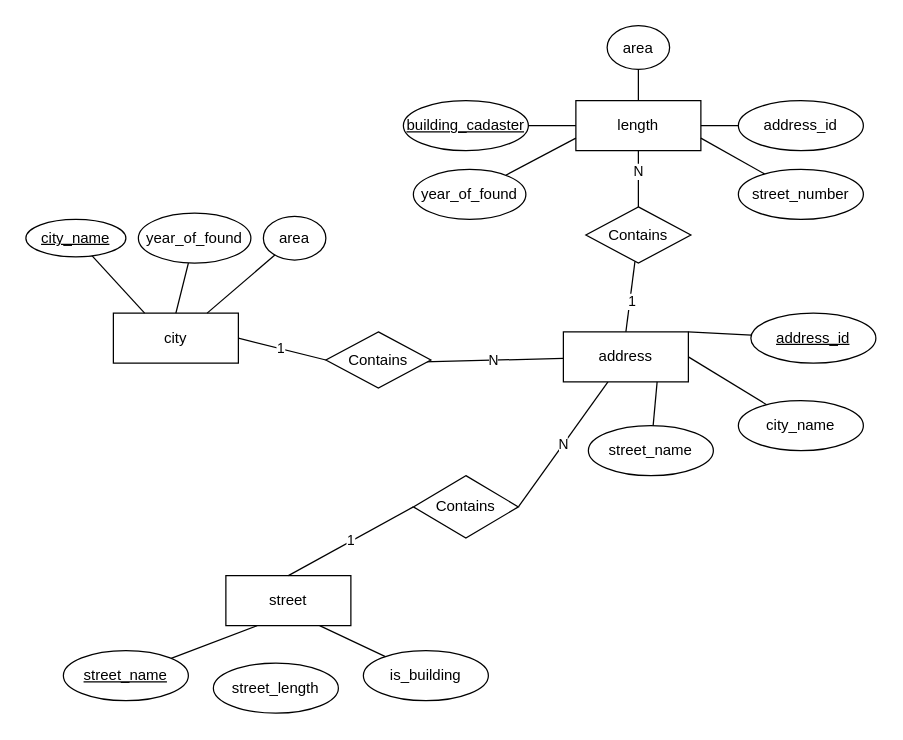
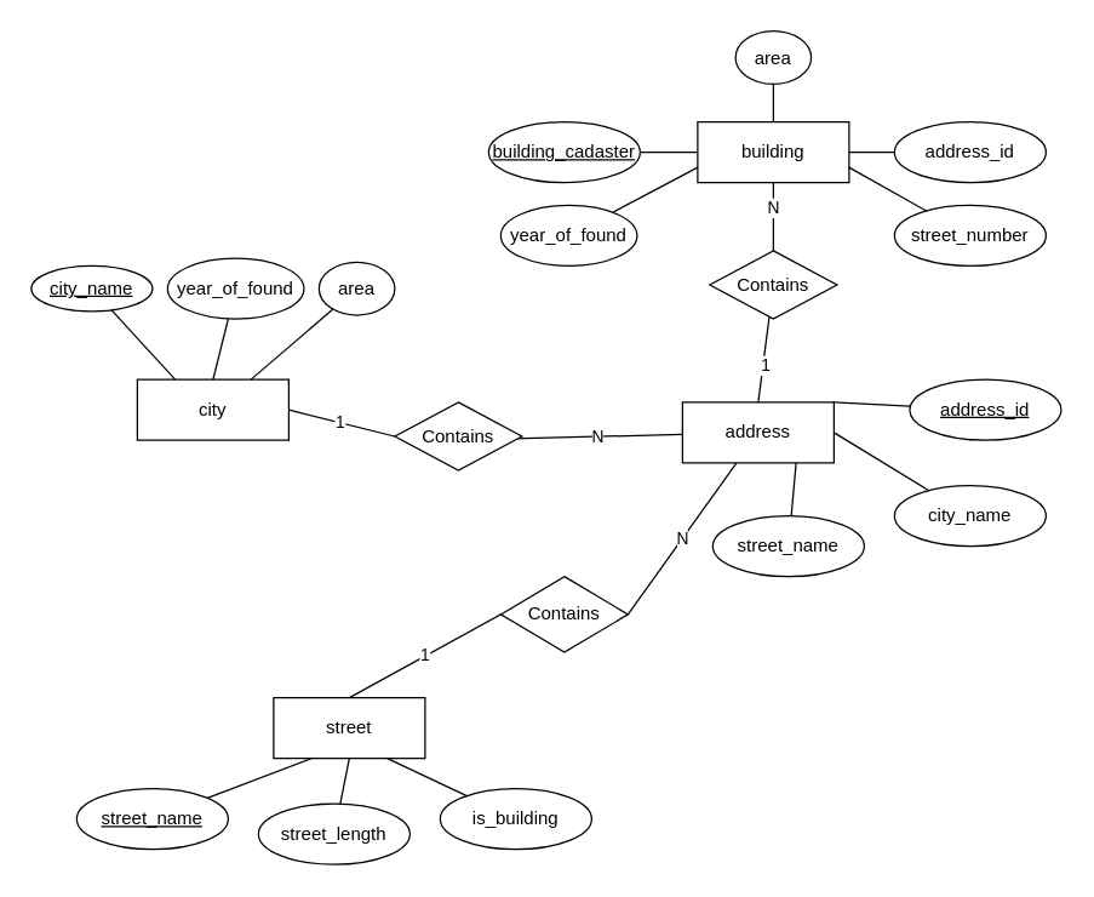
  <mxCell id="0" />
  <mxCell id="1" parent="0" />
  <mxCell id="2" value="&lt;div&gt;city&lt;/div&gt;" style="whiteSpace=wrap;html=1;align=center;" vertex="1" parent="1"><mxGeometry x="90" y="250" width="100" height="40" as="geometry" /></mxCell>
  <mxCell id="3" value="street" style="whiteSpace=wrap;html=1;align=center;" vertex="1" parent="1"><mxGeometry x="180" y="460" width="100" height="40" as="geometry" /></mxCell>
- <mxCell id="4" value="length" style="whiteSpace=wrap;html=1;align=center;" vertex="1" parent="1"><mxGeometry x="460" y="80" width="100" height="40" as="geometry" /></mxCell>
+ <mxCell id="4" value="building" style="whiteSpace=wrap;html=1;align=center;" vertex="1" parent="1"><mxGeometry x="460" y="80" width="100" height="40" as="geometry" /></mxCell>
  <mxCell id="5" style="rounded=0;orthogonalLoop=1;jettySize=auto;html=1;entryX=0.25;entryY=0;entryDx=0;entryDy=0;endArrow=none;endFill=0;" edge="1" parent="1" source="6" target="2"><mxGeometry relative="1" as="geometry" /></mxCell>
  <mxCell id="6" value="city_name" style="ellipse;whiteSpace=wrap;html=1;align=center;fontStyle=4;" vertex="1" parent="1"><mxGeometry x="20" y="175" width="80" height="30" as="geometry" /></mxCell>
  <mxCell id="7" style="rounded=0;orthogonalLoop=1;jettySize=auto;html=1;entryX=0.75;entryY=0;entryDx=0;entryDy=0;endArrow=none;endFill=0;" edge="1" parent="1" source="8" target="2"><mxGeometry relative="1" as="geometry" /></mxCell>
  <mxCell id="8" value="area" style="ellipse;whiteSpace=wrap;html=1;align=center;" vertex="1" parent="1"><mxGeometry x="210" y="172.5" width="50" height="35" as="geometry" /></mxCell>
  <mxCell id="9" style="rounded=0;orthogonalLoop=1;jettySize=auto;html=1;entryX=0.5;entryY=0;entryDx=0;entryDy=0;endArrow=none;endFill=0;" edge="1" parent="1" source="10" target="2"><mxGeometry relative="1" as="geometry" /></mxCell>
  <mxCell id="10" value="year_of_found" style="ellipse;whiteSpace=wrap;html=1;align=center;" vertex="1" parent="1"><mxGeometry x="110" y="170" width="90" height="40" as="geometry" /></mxCell>
  <mxCell id="11" style="edgeStyle=none;rounded=0;orthogonalLoop=1;jettySize=auto;html=1;endArrow=none;endFill=0;entryX=0.25;entryY=1;entryDx=0;entryDy=0;" edge="1" parent="1" source="12" target="3"><mxGeometry relative="1" as="geometry" /></mxCell>
  <mxCell id="12" value="street_name" style="ellipse;whiteSpace=wrap;html=1;align=center;fontStyle=4;" vertex="1" parent="1"><mxGeometry x="50" y="520" width="100" height="40" as="geometry" /></mxCell>
+ <mxCell id="13" style="edgeStyle=none;rounded=0;orthogonalLoop=1;jettySize=auto;html=1;entryX=0.5;entryY=1;entryDx=0;entryDy=0;endArrow=none;endFill=0;" edge="1" parent="1" source="14" target="3"><mxGeometry relative="1" as="geometry" /></mxCell>
  <mxCell id="14" value="street_length" style="ellipse;whiteSpace=wrap;html=1;align=center;" vertex="1" parent="1"><mxGeometry x="170" y="530" width="100" height="40" as="geometry" /></mxCell>
  <mxCell id="15" style="edgeStyle=none;rounded=0;orthogonalLoop=1;jettySize=auto;html=1;entryX=0.75;entryY=1;entryDx=0;entryDy=0;endArrow=none;endFill=0;" edge="1" parent="1" source="16" target="3"><mxGeometry relative="1" as="geometry" /></mxCell>
  <mxCell id="16" value="is_building" style="ellipse;whiteSpace=wrap;html=1;align=center;" vertex="1" parent="1"><mxGeometry x="290" y="520" width="100" height="40" as="geometry" /></mxCell>
  <mxCell id="17" value="N" style="edgeStyle=none;rounded=0;orthogonalLoop=1;jettySize=auto;html=1;entryX=0.929;entryY=0.533;entryDx=0;entryDy=0;entryPerimeter=0;endArrow=none;endFill=0;" edge="1" parent="1" source="19" target="23"><mxGeometry relative="1" as="geometry" /></mxCell>
  <mxCell id="18" value="N" style="edgeStyle=none;rounded=0;orthogonalLoop=1;jettySize=auto;html=1;entryX=1;entryY=0.5;entryDx=0;entryDy=0;endArrow=none;endFill=0;" edge="1" parent="1" source="19" target="25"><mxGeometry relative="1" as="geometry" /></mxCell>
  <mxCell id="19" value="address" style="whiteSpace=wrap;html=1;align=center;" vertex="1" parent="1"><mxGeometry x="450" y="265" width="100" height="40" as="geometry" /></mxCell>
  <mxCell id="20" style="edgeStyle=none;rounded=0;orthogonalLoop=1;jettySize=auto;html=1;exitX=0.25;exitY=0;exitDx=0;exitDy=0;endArrow=none;endFill=0;" edge="1" parent="1" source="19" target="19"><mxGeometry relative="1" as="geometry" /></mxCell>
  <mxCell id="21" style="edgeStyle=none;rounded=0;orthogonalLoop=1;jettySize=auto;html=1;entryX=1;entryY=0.5;entryDx=0;entryDy=0;endArrow=none;endFill=0;exitX=0;exitY=0.5;exitDx=0;exitDy=0;" edge="1" parent="1" source="23" target="2"><mxGeometry relative="1" as="geometry" /></mxCell>
  <mxCell id="22" value="1" style="edgeLabel;html=1;align=center;verticalAlign=middle;resizable=0;points=[];" vertex="1" connectable="0" parent="21"><mxGeometry x="0.066" y="-1" relative="1" as="geometry"><mxPoint as="offset" /></mxGeometry></mxCell>
  <mxCell id="23" value="Contains" style="shape=rhombus;perimeter=rhombusPerimeter;whiteSpace=wrap;html=1;align=center;" vertex="1" parent="1"><mxGeometry x="260" y="265" width="84" height="45" as="geometry" /></mxCell>
  <mxCell id="24" value="1" style="edgeStyle=none;rounded=0;orthogonalLoop=1;jettySize=auto;html=1;entryX=0.5;entryY=0;entryDx=0;entryDy=0;endArrow=none;endFill=0;exitX=0;exitY=0.5;exitDx=0;exitDy=0;" edge="1" parent="1" source="25" target="3"><mxGeometry relative="1" as="geometry" /></mxCell>
  <mxCell id="25" value="Contains" style="shape=rhombus;perimeter=rhombusPerimeter;whiteSpace=wrap;html=1;align=center;" vertex="1" parent="1"><mxGeometry x="330" y="380" width="84" height="50" as="geometry" /></mxCell>
  <mxCell id="26" value="" style="edgeStyle=none;rounded=0;orthogonalLoop=1;jettySize=auto;html=1;endArrow=none;endFill=0;" edge="1" parent="1" source="27" target="4"><mxGeometry relative="1" as="geometry" /></mxCell>
  <mxCell id="27" value="building_cadaster" style="ellipse;whiteSpace=wrap;html=1;align=center;fontStyle=4;" vertex="1" parent="1"><mxGeometry x="322" y="80" width="100" height="40" as="geometry" /></mxCell>
  <mxCell id="28" style="edgeStyle=none;rounded=0;orthogonalLoop=1;jettySize=auto;html=1;entryX=0.75;entryY=1;entryDx=0;entryDy=0;endArrow=none;endFill=0;" edge="1" parent="1" source="29" target="19"><mxGeometry relative="1" as="geometry" /></mxCell>
  <mxCell id="29" value="street_name" style="ellipse;whiteSpace=wrap;html=1;align=center;" vertex="1" parent="1"><mxGeometry x="470" y="340" width="100" height="40" as="geometry" /></mxCell>
  <mxCell id="30" value="" style="edgeStyle=none;rounded=0;orthogonalLoop=1;jettySize=auto;html=1;endArrow=none;endFill=0;entryX=1;entryY=0;entryDx=0;entryDy=0;" edge="1" parent="1" source="31" target="19"><mxGeometry relative="1" as="geometry" /></mxCell>
  <mxCell id="31" value="&lt;u&gt;address_id&lt;/u&gt;" style="ellipse;whiteSpace=wrap;html=1;align=center;" vertex="1" parent="1"><mxGeometry x="600" y="250" width="100" height="40" as="geometry" /></mxCell>
  <mxCell id="32" style="edgeStyle=none;rounded=0;orthogonalLoop=1;jettySize=auto;html=1;entryX=1;entryY=0.5;entryDx=0;entryDy=0;endArrow=none;endFill=0;" edge="1" parent="1" source="33" target="19"><mxGeometry relative="1" as="geometry" /></mxCell>
  <mxCell id="33" value="city_name" style="ellipse;whiteSpace=wrap;html=1;align=center;" vertex="1" parent="1"><mxGeometry x="590" y="320" width="100" height="40" as="geometry" /></mxCell>
  <mxCell id="34" value="" style="edgeStyle=none;rounded=0;orthogonalLoop=1;jettySize=auto;html=1;endArrow=none;endFill=0;" edge="1" parent="1" source="35" target="4"><mxGeometry relative="1" as="geometry" /></mxCell>
  <mxCell id="35" value="address_id" style="ellipse;whiteSpace=wrap;html=1;align=center;" vertex="1" parent="1"><mxGeometry x="590" y="80" width="100" height="40" as="geometry" /></mxCell>
  <mxCell id="36" style="edgeStyle=none;rounded=0;orthogonalLoop=1;jettySize=auto;html=1;entryX=1;entryY=0.75;entryDx=0;entryDy=0;endArrow=none;endFill=0;" edge="1" parent="1" source="37" target="4"><mxGeometry relative="1" as="geometry" /></mxCell>
  <mxCell id="37" value="street_number" style="ellipse;whiteSpace=wrap;html=1;align=center;" vertex="1" parent="1"><mxGeometry x="590" y="135" width="100" height="40" as="geometry" /></mxCell>
  <mxCell id="38" style="edgeStyle=none;rounded=0;orthogonalLoop=1;jettySize=auto;html=1;entryX=0;entryY=0.75;entryDx=0;entryDy=0;endArrow=none;endFill=0;" edge="1" parent="1" source="39" target="4"><mxGeometry relative="1" as="geometry" /></mxCell>
  <mxCell id="39" value="year_of_found" style="ellipse;whiteSpace=wrap;html=1;align=center;" vertex="1" parent="1"><mxGeometry x="330" y="135" width="90" height="40" as="geometry" /></mxCell>
  <mxCell id="40" style="edgeStyle=none;rounded=0;orthogonalLoop=1;jettySize=auto;html=1;entryX=0.5;entryY=0;entryDx=0;entryDy=0;endArrow=none;endFill=0;" edge="1" parent="1" source="41" target="4"><mxGeometry relative="1" as="geometry" /></mxCell>
  <mxCell id="41" value="area" style="ellipse;whiteSpace=wrap;html=1;align=center;" vertex="1" parent="1"><mxGeometry x="485" y="20" width="50" height="35" as="geometry" /></mxCell>
  <mxCell id="42" value="" style="edgeStyle=none;rounded=0;orthogonalLoop=1;jettySize=auto;html=1;endArrow=none;endFill=0;" edge="1" parent="1" source="46"><mxGeometry relative="1" as="geometry"><mxPoint x="510" y="120" as="targetPoint" /></mxGeometry></mxCell>
  <mxCell id="43" value="N" style="edgeLabel;html=1;align=center;verticalAlign=middle;resizable=0;points=[];" vertex="1" connectable="0" parent="42"><mxGeometry x="0.289" y="1" relative="1" as="geometry"><mxPoint as="offset" /></mxGeometry></mxCell>
  <mxCell id="44" style="edgeStyle=none;rounded=0;orthogonalLoop=1;jettySize=auto;html=1;entryX=0.5;entryY=0;entryDx=0;entryDy=0;endArrow=none;endFill=0;" edge="1" parent="1" source="46" target="19"><mxGeometry relative="1" as="geometry" /></mxCell>
  <mxCell id="45" value="1" style="edgeLabel;html=1;align=center;verticalAlign=middle;resizable=0;points=[];" vertex="1" connectable="0" parent="44"><mxGeometry x="0.111" y="1" relative="1" as="geometry"><mxPoint as="offset" /></mxGeometry></mxCell>
  <mxCell id="46" value="Contains" style="shape=rhombus;perimeter=rhombusPerimeter;whiteSpace=wrap;html=1;align=center;" vertex="1" parent="1"><mxGeometry x="468" y="165" width="84" height="45" as="geometry" /></mxCell>
